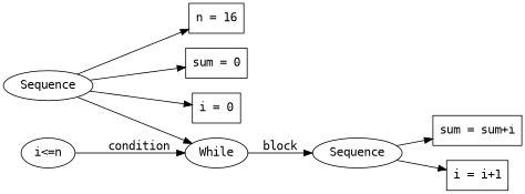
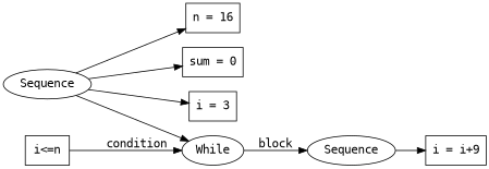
  digraph {
    rankdir=LR
    splines=polyline
    node [fontname=monospace shape=box]
    edge [fontname=monospace]
    n1 [label=Sequence shape=""]
    n2 [label="n = 16"]
    n3 [label="sum = 0"]
-   n4 [label="i = 0"]
+   n4 [label="i = 3"]
    n5 [label=While shape=""]
    n6 [label=Sequence shape=""]
-   n7 [label="i<=n" shape=ellipse]
-   n8 [label="sum = sum+i"]
-   n9 [label="i = i+1"]
+   n7 [label="i<=n"]
+   n9 [label="i = i+9"]
    n1 -> n2
    n1 -> n3
    n1 -> n4
    n1 -> n5
    n5 -> n6 [label=block]
-   n6 -> n8
    n6 -> n9
    n7 -> n5 [label=condition]
  }
